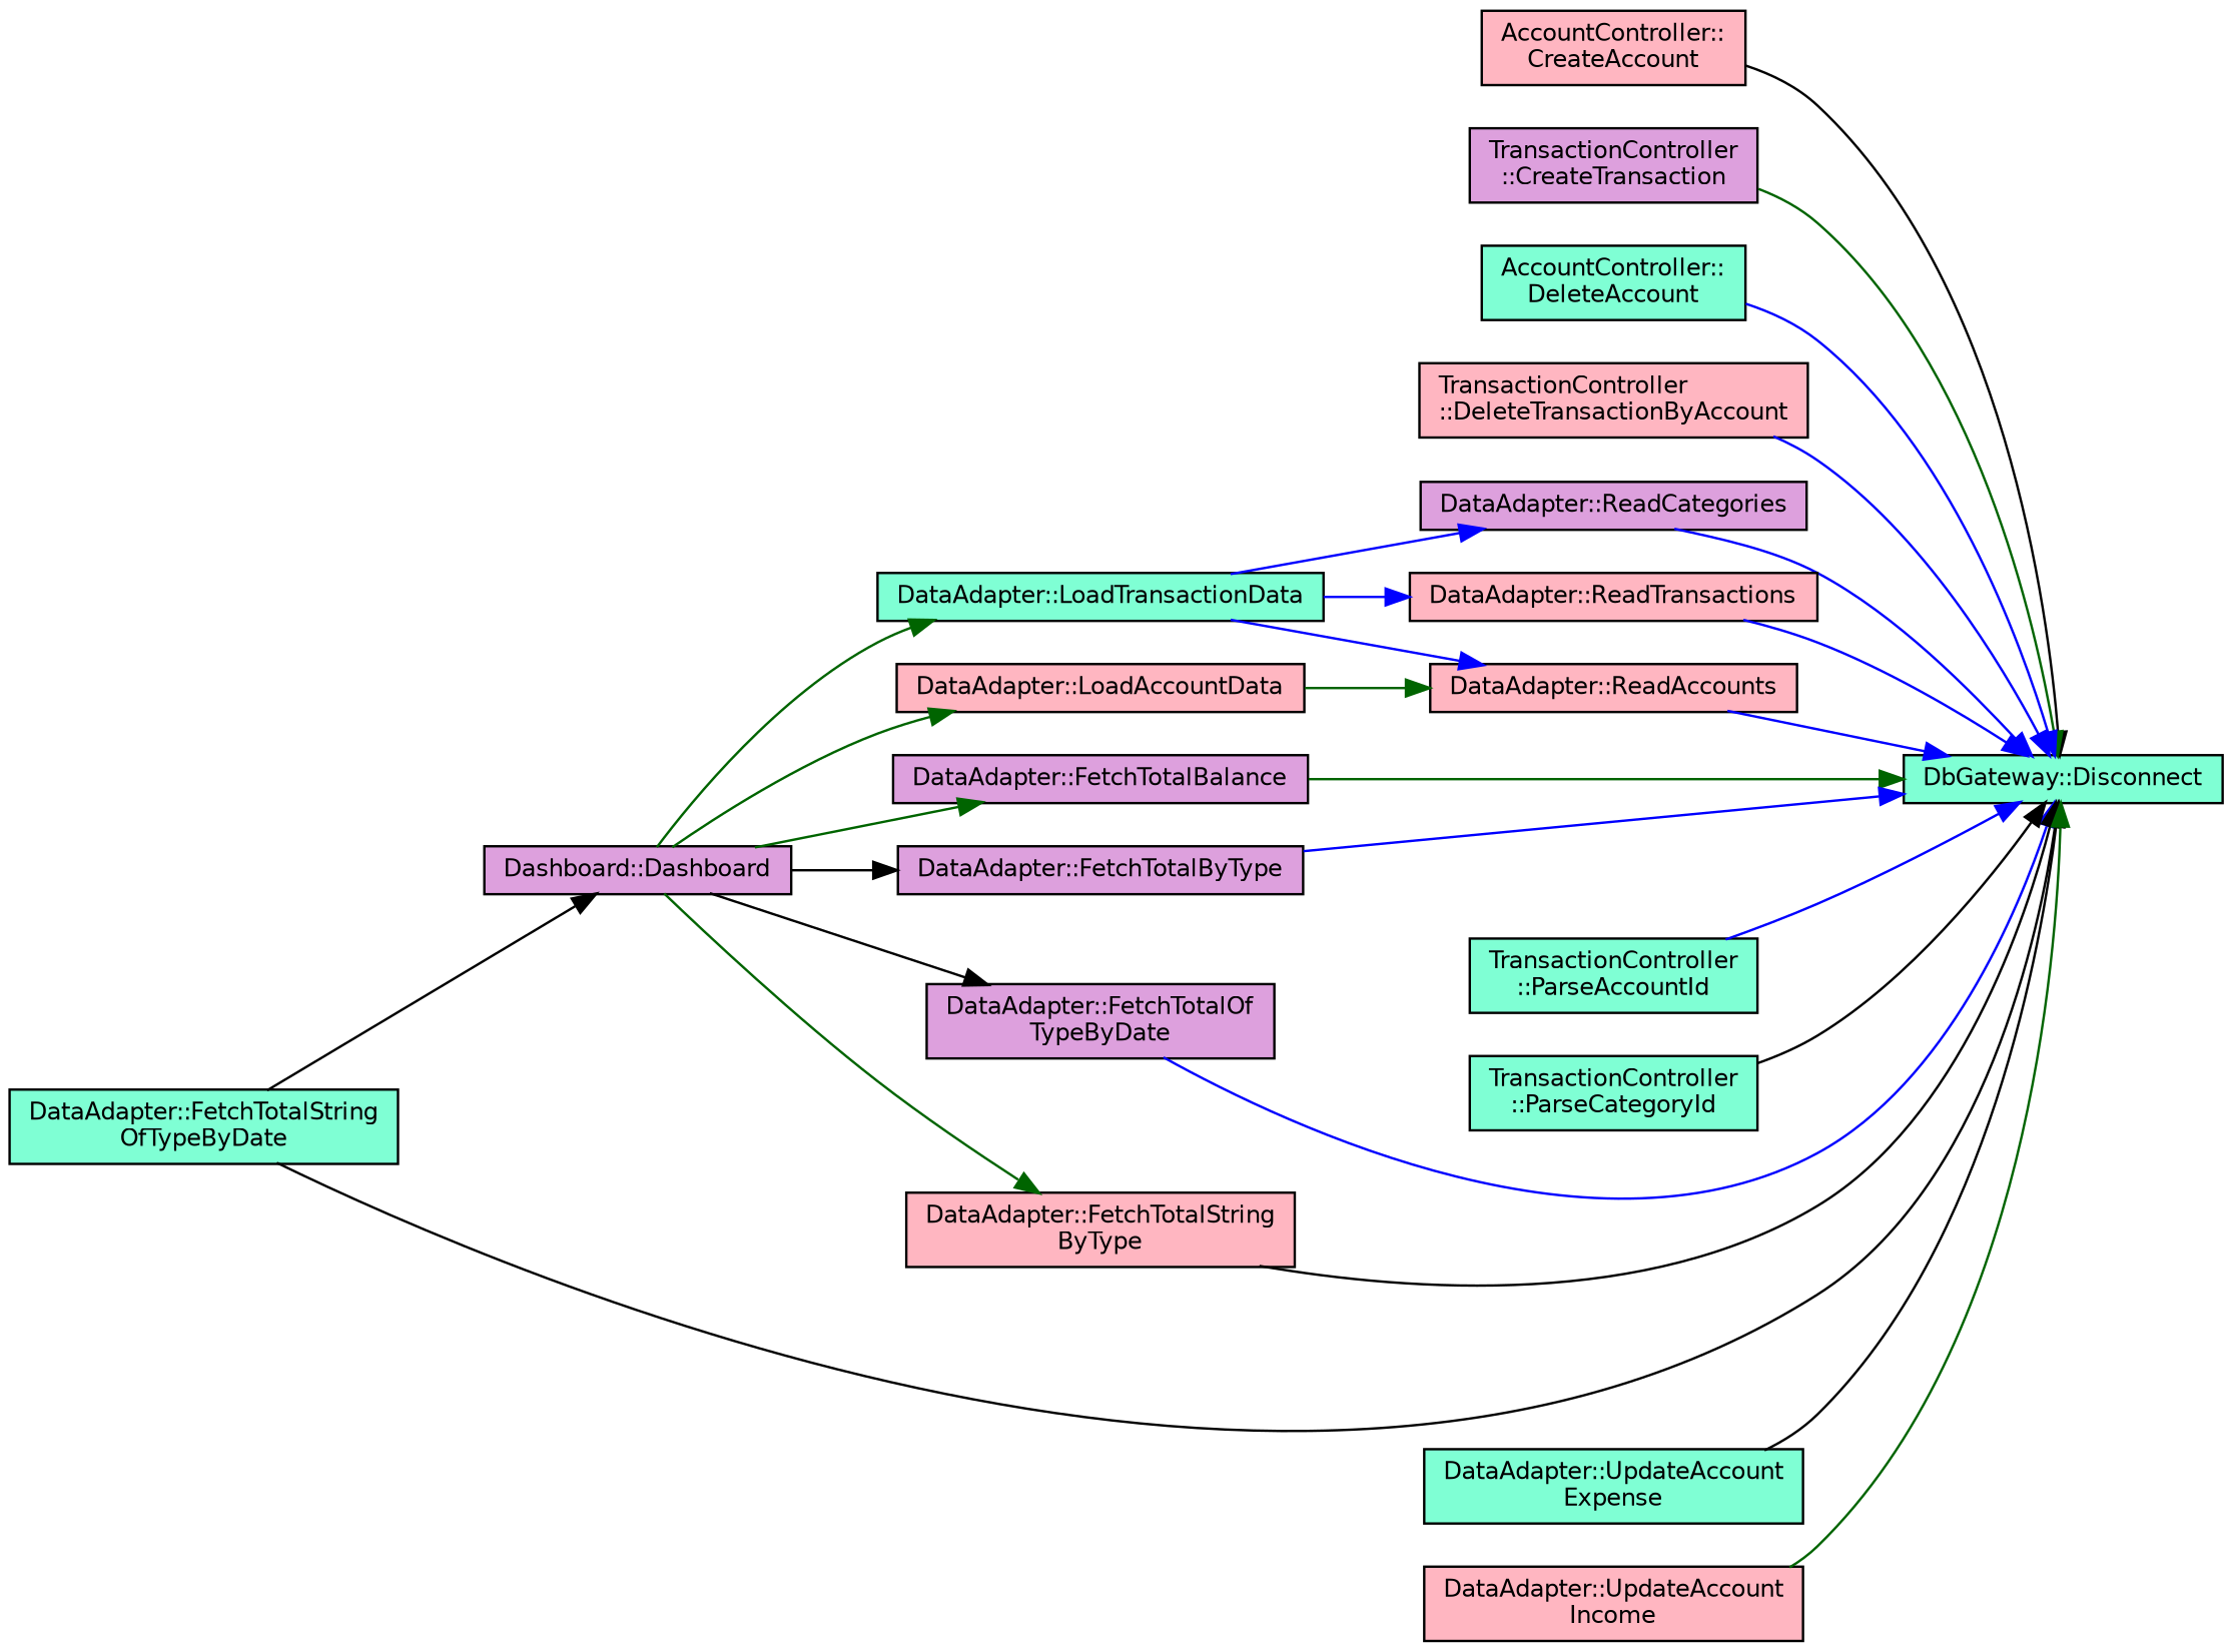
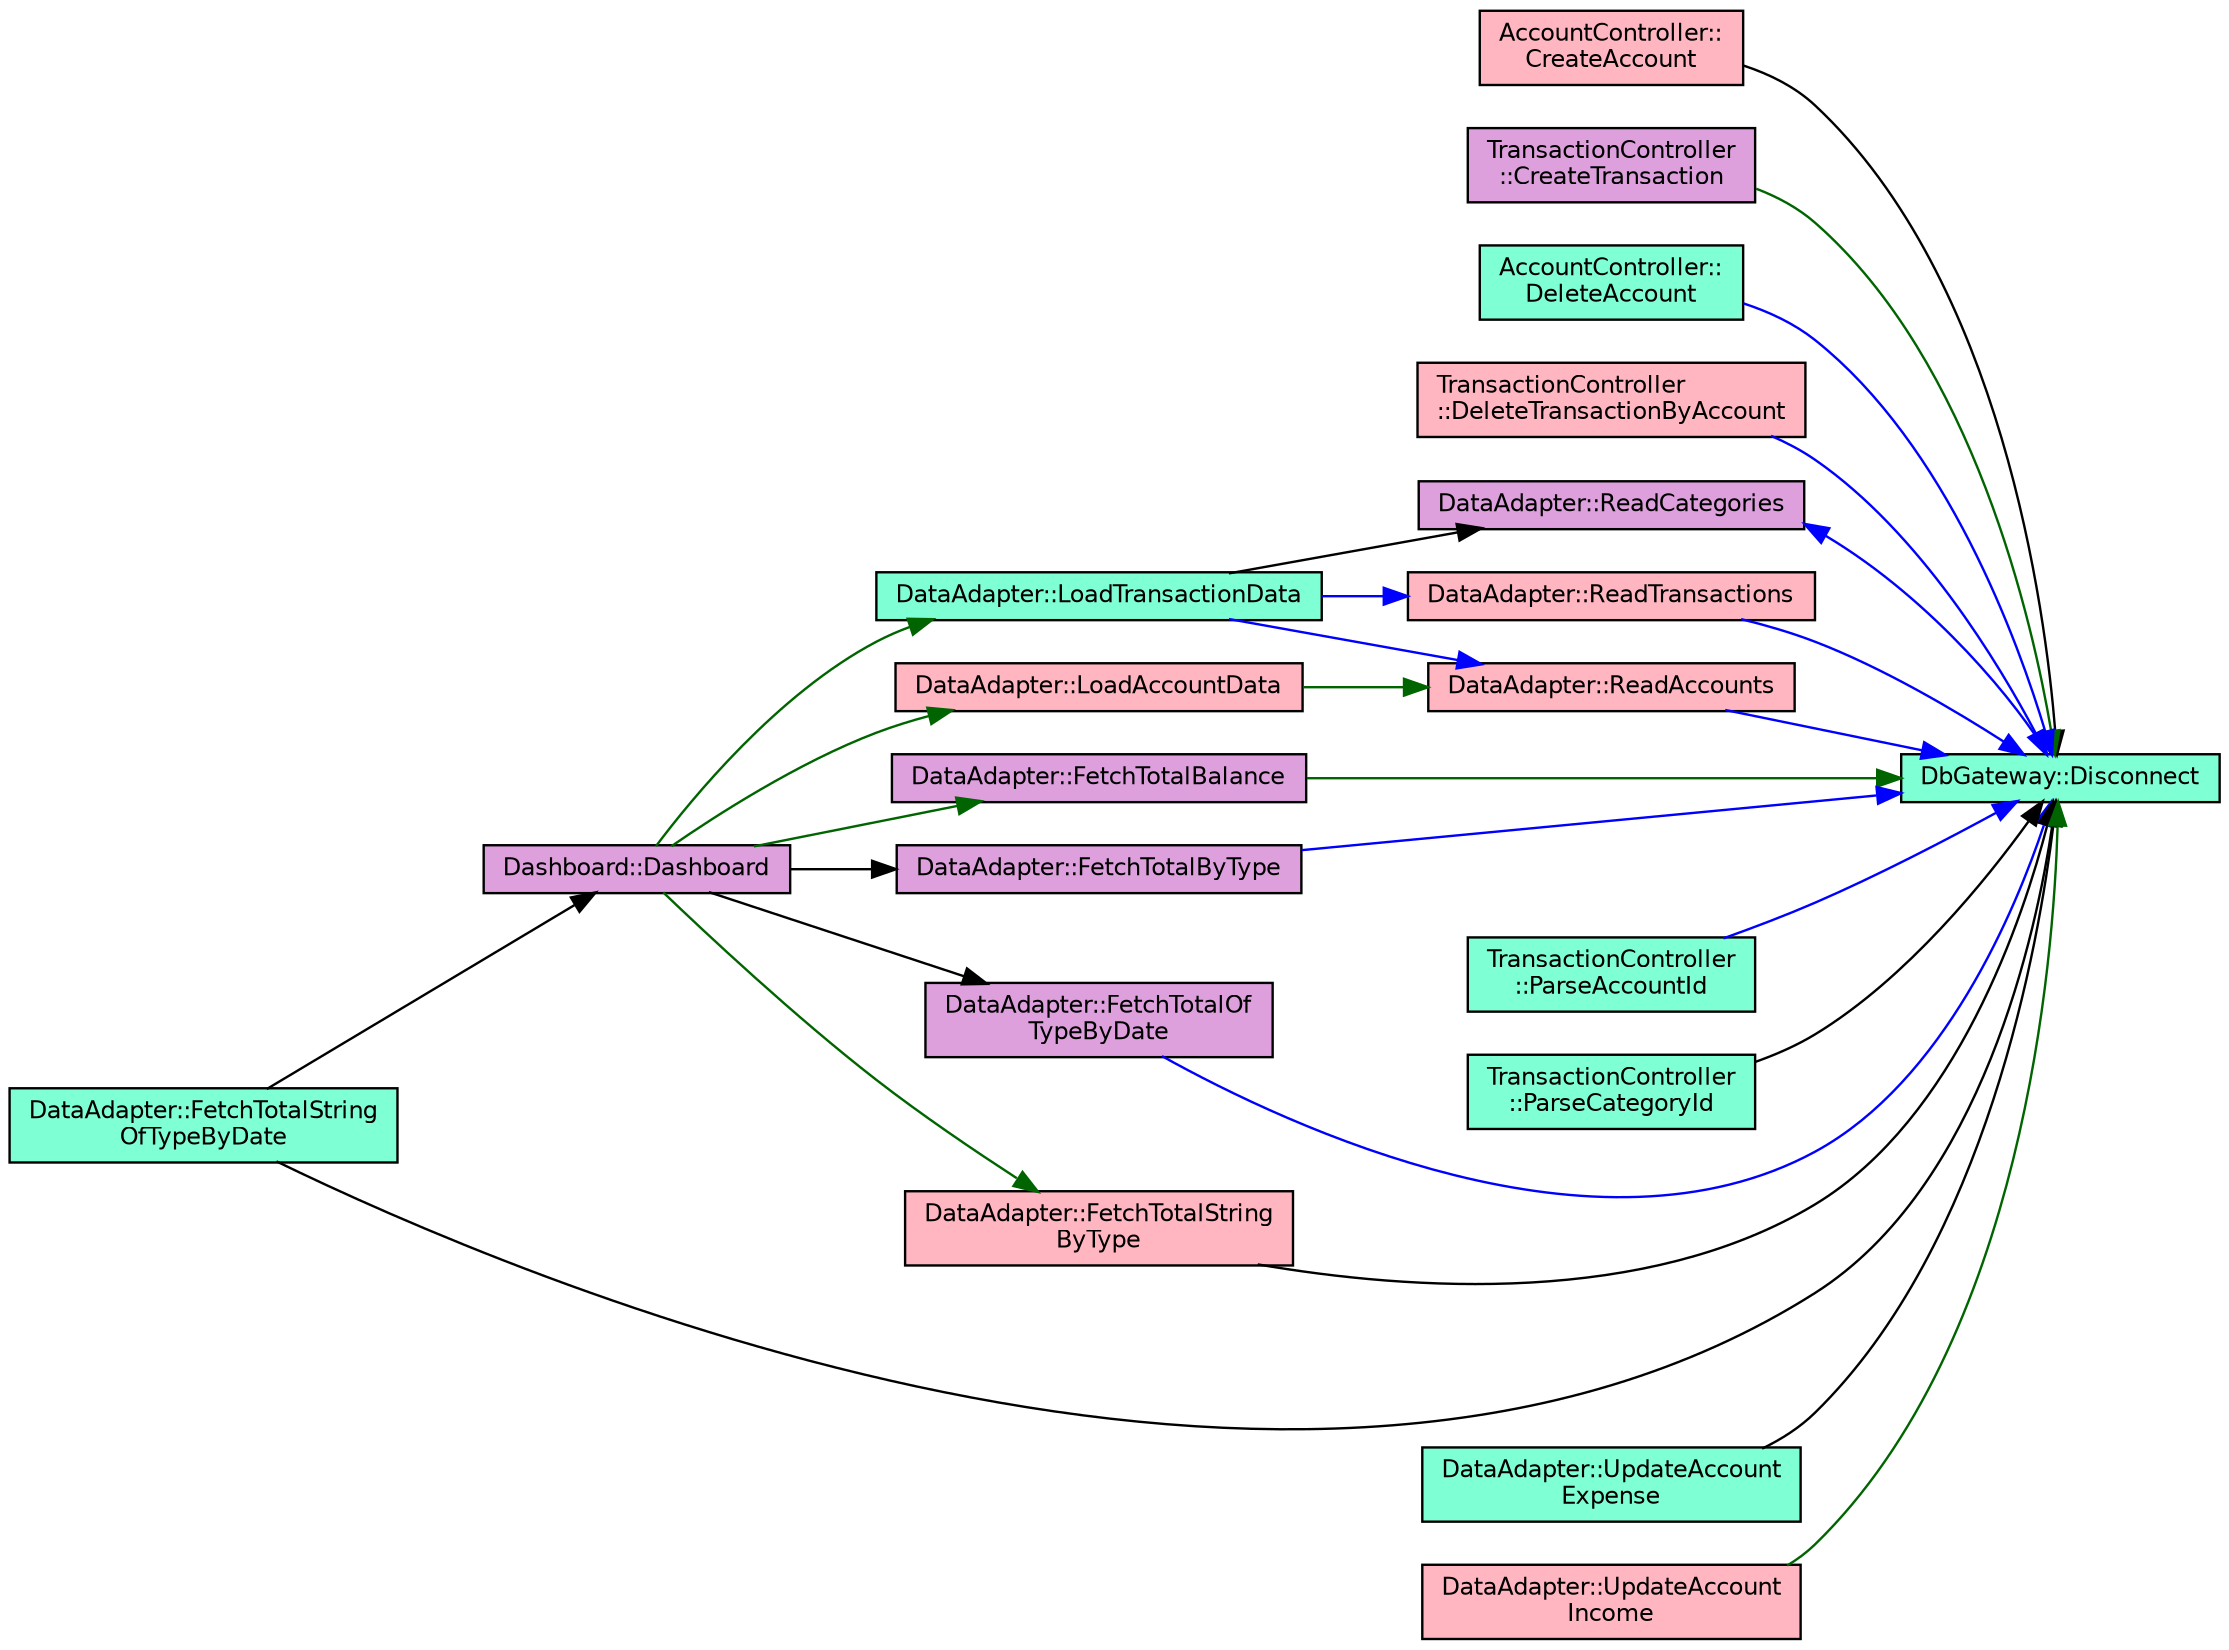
  digraph {
    rankdir=RL
    node [color=black fillcolor=aquamarine fontname=Helvetica fontsize=10 shape=record style=filled]
    edge [color=blue dir=back fontname=Helvetica fontsize=10 labelfontname=Helvetica labelfontsize=10 style=solid]
    n1 [fontcolor=black height=0.2 label="DbGateway::Disconnect" width=0.4]
    n2 [fillcolor=lightpink height=0.2 label="AccountController::\lCreateAccount" width=0.4]
    n3 [fillcolor=plum height=0.2 label="TransactionController\l::CreateTransaction" width=0.4]
    n4 [height=0.2 label="AccountController::\lDeleteAccount" width=0.4]
    n5 [fillcolor=lightpink height=0.2 label="TransactionController\l::DeleteTransactionByAccount" width=0.4]
    n6 [fillcolor=plum height=0.2 label="DataAdapter::FetchTotalBalance" width=0.4]
    n7 [fillcolor=plum height=0.2 label="DataAdapter::FetchTotalByType" width=0.4]
    n8 [fillcolor=plum height=0.2 label="DataAdapter::FetchTotalOf\lTypeByDate" width=0.4]
    n9 [fillcolor=lightpink height=0.2 label="DataAdapter::FetchTotalString\lByType" width=0.4]
    n10 [height=0.2 label="DataAdapter::FetchTotalString\lOfTypeByDate" width=0.4]
    n11 [height=0.2 label="TransactionController\l::ParseAccountId" width=0.4]
    n12 [height=0.2 label="TransactionController\l::ParseCategoryId" width=0.4]
    n13 [fillcolor=lightpink height=0.2 label="DataAdapter::ReadAccounts" width=0.4]
    n14 [fillcolor=plum height=0.2 label="DataAdapter::ReadCategories" width=0.4]
    n15 [fillcolor=lightpink height=0.2 label="DataAdapter::ReadTransactions" width=0.4]
    n16 [height=0.2 label="DataAdapter::UpdateAccount\lExpense" width=0.4]
    n17 [fillcolor=lightpink height=0.2 label="DataAdapter::UpdateAccount\lIncome" width=0.4]
    n18 [fillcolor=plum height=0.2 label="Dashboard::Dashboard" width=0.4]
    n19 [fillcolor=lightpink height=0.2 label="DataAdapter::LoadAccountData" width=0.4]
    n20 [height=0.2 label="DataAdapter::LoadTransactionData" width=0.4]
    n1 -> n2 [color=black]
    n1 -> n3 [color=darkgreen]
    n1 -> n4
    n1 -> n5
    n1 -> n6 [color=darkgreen]
    n1 -> n7
    n1 -> n8
    n1 -> n9 [color=black]
    n1 -> n10 [color=black]
    n1 -> n11
    n1 -> n12 [color=black]
    n1 -> n13
-   n1 -> n14
+   n14 -> n1
    n1 -> n15
    n1 -> n16 [color=black]
    n1 -> n17 [color=darkgreen]
    n6 -> n18 [color=darkgreen]
    n7 -> n18 [color=black]
    n8 -> n18 [color=black]
    n9 -> n18 [color=darkgreen]
    n13 -> n19 [color=darkgreen]
    n13 -> n20
-   n14 -> n20
+   n14 -> n20 [color=black]
    n15 -> n20
    n18 -> n10 [color=black]
    n19 -> n18 [color=darkgreen]
    n20 -> n18 [color=darkgreen]
  }
